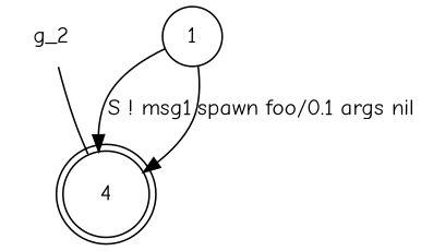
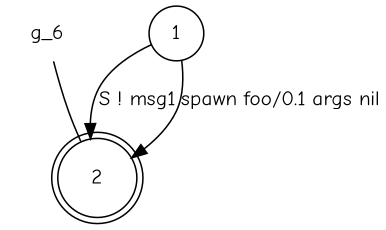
  digraph {
    fontname="Comic Neue"
    rankdir=TB
    node [fontname="Comic Neue"]
    edge [fontname="Comic Neue"]
-   n1 [label=g_2 shape=plaintext]
-   n2 [label=4 shape=doublecircle]
+   n1 [label=g_6 shape=plaintext]
+   n2 [label=2 shape=doublecircle]
    n3 [label=1 shape=circle]
    n1 -> n2 [arrowhead=none]
    n3 -> n2 [label="S ! msg1"]
    n3 -> n2 [label="spawn foo/0.1 args nil"]
  }
